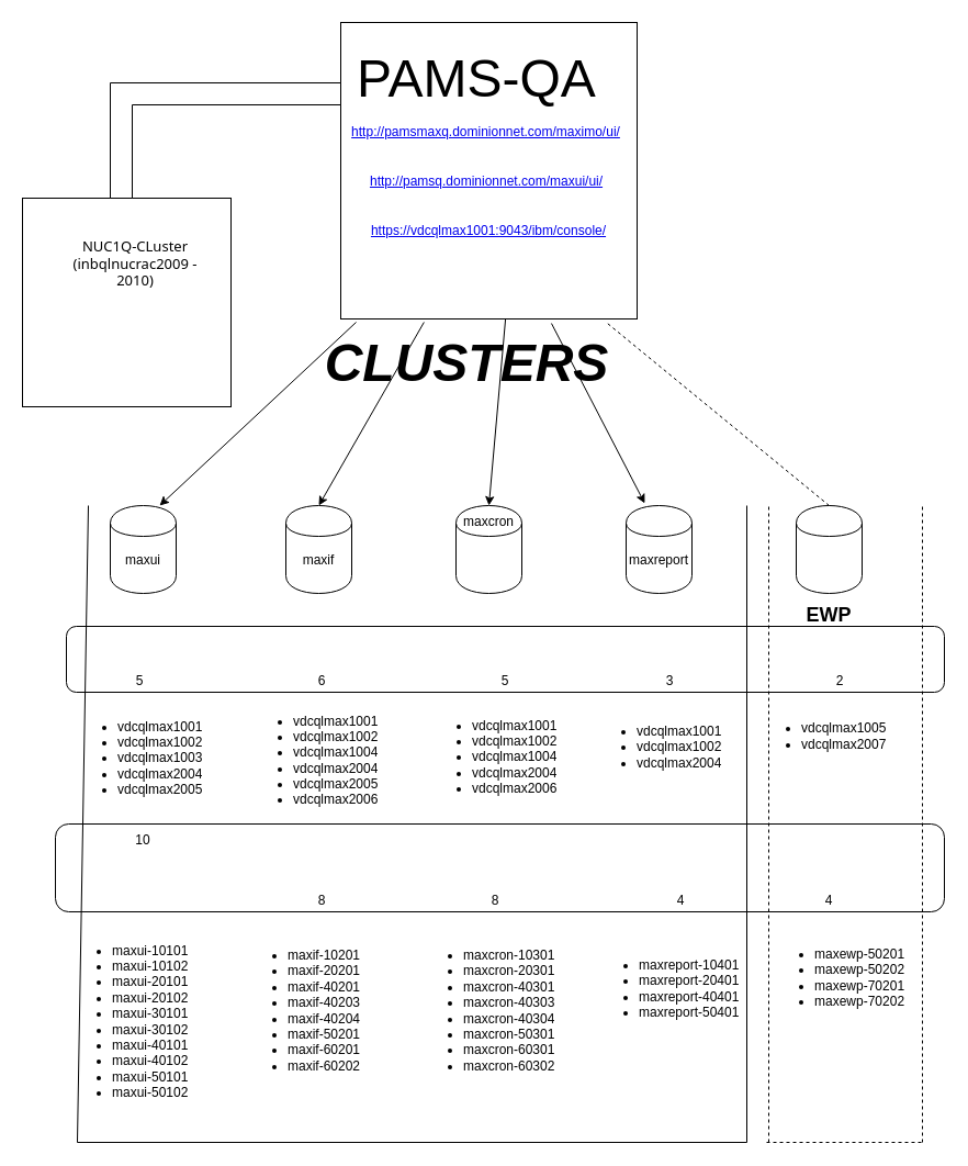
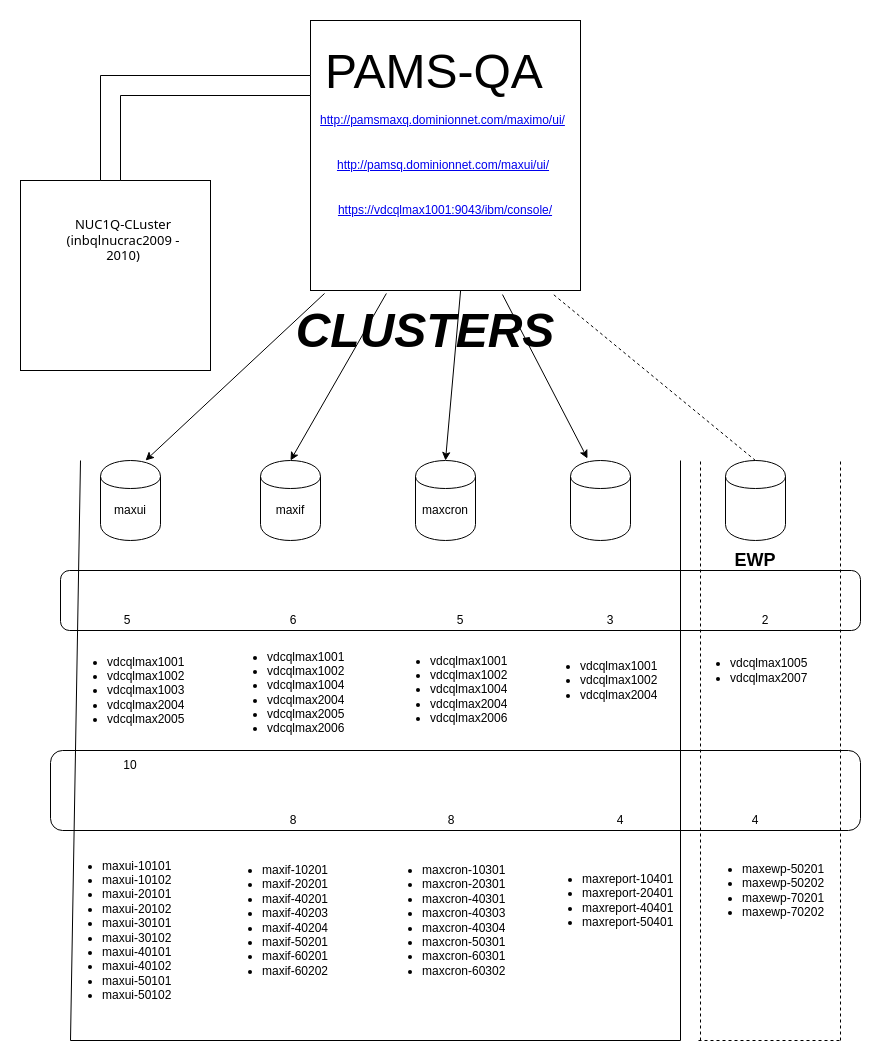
  <mxCell id="0" />
  <mxCell id="1" parent="0" />
  <mxCell value="" id="2" parent="1" vertex="1" style="whiteSpace=wrap;html=1;aspect=fixed;movable=0;resizable=0;rotatable=0;deletable=0;editable=0;connectable=0;"><mxGeometry as="geometry" height="270" width="270" y="20" x="310" /></mxCell>
  <mxCell value="&lt;font style=&quot;font-size: 48px&quot;&gt;PAMS-QA&lt;/font&gt;" id="3" parent="1" vertex="1" style="text;html=1;resizable=0;points=[];autosize=1;align=left;verticalAlign=top;spacingTop=-4;movable=0;rotatable=0;deletable=0;editable=0;connectable=0;"><mxGeometry as="geometry" height="30" width="240" y="40" x="322.5" /></mxCell>
  <mxCell value="" id="4" parent="1" vertex="1" style="shape=cylinder;whiteSpace=wrap;html=1;boundedLbl=1;backgroundOutline=1;movable=0;resizable=0;rotatable=0;deletable=0;editable=0;connectable=0;"><mxGeometry as="geometry" height="80" width="60" y="460" x="100" /></mxCell>
  <mxCell value="" id="5" parent="1" vertex="1" style="shape=cylinder;whiteSpace=wrap;html=1;boundedLbl=1;backgroundOutline=1;movable=0;resizable=0;rotatable=0;deletable=0;editable=0;connectable=0;"><mxGeometry as="geometry" height="80" width="60" y="460" x="260" /></mxCell>
  <mxCell value="" id="6" parent="1" vertex="1" style="shape=cylinder;whiteSpace=wrap;html=1;boundedLbl=1;backgroundOutline=1;movable=0;resizable=0;rotatable=0;deletable=0;editable=0;connectable=0;"><mxGeometry as="geometry" height="80" width="60" y="460" x="415" /></mxCell>
  <mxCell value="" id="7" parent="1" vertex="1" style="shape=cylinder;whiteSpace=wrap;html=1;boundedLbl=1;backgroundOutline=1;movable=0;resizable=0;rotatable=0;deletable=0;editable=0;connectable=0;"><mxGeometry as="geometry" height="80" width="60" y="460" x="570" /></mxCell>
  <mxCell value="" id="8" parent="1" vertex="1" style="shape=cylinder;whiteSpace=wrap;html=1;boundedLbl=1;backgroundOutline=1;movable=0;resizable=0;rotatable=0;deletable=0;editable=0;connectable=0;"><mxGeometry as="geometry" height="80" width="60" y="460" x="725" /></mxCell>
  <mxCell source="2" value="" id="9" parent="1" style="endArrow=classic;html=1;exitX=0.052;exitY=1.011;exitDx=0;exitDy=0;exitPerimeter=0;movable=0;resizable=0;rotatable=0;deletable=0;editable=0;connectable=0;" edge="1"><mxGeometry as="geometry" height="50" width="50" relative="1"><mxPoint as="sourcePoint" y="610" x="100" /><mxPoint as="targetPoint" y="460" x="145" /></mxGeometry></mxCell>
  <mxCell source="2" value="" id="10" parent="1" style="endArrow=classic;html=1;exitX=0.281;exitY=1.011;exitDx=0;exitDy=0;exitPerimeter=0;entryX=0.5;entryY=0;entryDx=0;entryDy=0;movable=0;resizable=0;rotatable=0;deletable=0;editable=0;connectable=0;" target="5" edge="1"><mxGeometry as="geometry" height="50" width="50" relative="1"><mxPoint as="sourcePoint" y="610" x="100" /><mxPoint as="targetPoint" y="450" x="300" /></mxGeometry></mxCell>
  <mxCell source="2" value="" id="11" parent="1" style="endArrow=classic;html=1;exitX=0.556;exitY=1;exitDx=0;exitDy=0;exitPerimeter=0;entryX=0.5;entryY=0;entryDx=0;entryDy=0;movable=0;resizable=0;rotatable=0;deletable=0;editable=0;connectable=0;" target="6" edge="1"><mxGeometry as="geometry" height="50" width="50" relative="1"><mxPoint as="sourcePoint" y="690" x="90" /><mxPoint as="targetPoint" y="640" x="140" /></mxGeometry></mxCell>
  <mxCell source="2" value="" id="12" parent="1" style="endArrow=classic;html=1;exitX=0.711;exitY=1.015;exitDx=0;exitDy=0;exitPerimeter=0;entryX=0.283;entryY=-0.025;entryDx=0;entryDy=0;entryPerimeter=0;movable=0;resizable=0;rotatable=0;deletable=0;editable=0;connectable=0;" target="7" edge="1"><mxGeometry as="geometry" height="50" width="50" relative="1"><mxPoint as="sourcePoint" y="320" x="460" /><mxPoint as="targetPoint" y="720" x="130" /></mxGeometry></mxCell>
  <mxCell source="8" value="" id="13" parent="1" style="endArrow=none;dashed=1;html=1;entryX=0.9;entryY=1.015;entryDx=0;entryDy=0;entryPerimeter=0;exitX=0.5;exitY=0;exitDx=0;exitDy=0;movable=0;resizable=0;rotatable=0;deletable=0;editable=0;connectable=0;" target="2" edge="1"><mxGeometry as="geometry" height="50" width="50" relative="1"><mxPoint as="sourcePoint" y="450" x="730" /><mxPoint as="targetPoint" y="560" x="150" /></mxGeometry></mxCell>
  <mxCell value="maxui" id="14" parent="1" vertex="1" style="text;html=1;strokeColor=none;fillColor=none;align=center;verticalAlign=middle;whiteSpace=wrap;rounded=0;movable=0;resizable=0;rotatable=0;deletable=0;editable=0;connectable=0;"><mxGeometry as="geometry" height="20" width="40" y="500" x="110" /></mxCell>
  <mxCell value="maxif" id="15" parent="1" vertex="1" style="text;html=1;strokeColor=none;fillColor=none;align=center;verticalAlign=middle;whiteSpace=wrap;rounded=0;movable=0;resizable=0;rotatable=0;deletable=0;editable=0;connectable=0;"><mxGeometry as="geometry" height="20" width="40" y="500" x="270" /></mxCell>
- <mxCell value="maxcron" id="16" parent="1" vertex="1" style="text;html=1;strokeColor=none;fillColor=none;align=center;verticalAlign=middle;whiteSpace=wrap;rounded=0;movable=0;resizable=0;rotatable=0;deletable=0;editable=0;connectable=0;"><mxGeometry x="425" y="465" as="geometry" height="20" width="40" /></mxCell>
- <mxCell value="maxreport" id="17" parent="1" vertex="1" style="text;html=1;strokeColor=none;fillColor=none;align=center;verticalAlign=middle;whiteSpace=wrap;rounded=0;movable=0;resizable=0;rotatable=0;deletable=0;editable=0;connectable=0;"><mxGeometry as="geometry" height="20" width="40" y="500" x="580" /></mxCell>
+ <mxCell value="maxcron" id="16" parent="1" vertex="1" style="text;html=1;strokeColor=none;fillColor=none;align=center;verticalAlign=middle;whiteSpace=wrap;rounded=0;movable=0;resizable=0;rotatable=0;deletable=0;editable=0;connectable=0;"><mxGeometry as="geometry" height="20" width="40" y="500" x="425" /></mxCell>
  <mxCell value="&lt;h2&gt;&lt;font style=&quot;font-size: 48px&quot;&gt;&lt;em&gt;CLUSTERS&lt;/em&gt;&lt;/font&gt;&lt;/h2&gt;" id="18" parent="1" vertex="1" style="text;html=1;strokeColor=none;fillColor=none;align=center;verticalAlign=middle;whiteSpace=wrap;rounded=0;movable=0;resizable=0;rotatable=0;deletable=0;editable=0;connectable=0;"><mxGeometry as="geometry" height="20" width="620" y="320" x="115" /></mxCell>
  <mxCell value="&lt;ul&gt;&lt;li&gt;maxui-10101&lt;/li&gt;&lt;li&gt;maxui-10102&lt;/li&gt;&lt;li&gt;maxui-20101&lt;/li&gt;&lt;li&gt;maxui-20102&lt;/li&gt;&lt;li&gt;maxui-30101&lt;/li&gt;&lt;li&gt;maxui-30102&lt;/li&gt;&lt;li&gt;maxui-40101&lt;/li&gt;&lt;li&gt;maxui-40102&lt;/li&gt;&lt;li&gt;maxui-50101&lt;/li&gt;&lt;li&gt;maxui-50102&lt;/li&gt;&lt;/ul&gt;" id="19" parent="1" vertex="1" style="text;strokeColor=none;fillColor=none;html=1;whiteSpace=wrap;verticalAlign=middle;overflow=hidden;movable=0;resizable=0;rotatable=0;deletable=0;editable=0;connectable=0;"><mxGeometry as="geometry" height="180" width="140" y="840" x="60" /></mxCell>
  <mxCell value="&lt;a href=&quot;http://pamsmaxq.dominionnet.com/maximo/ui/&quot;&gt;http://pamsmaxq.dominionnet.com/maximo/ui/&lt;/a&gt;" id="20" parent="1" vertex="1" style="text;html=1;strokeColor=none;fillColor=none;align=center;verticalAlign=middle;whiteSpace=wrap;rounded=0;movable=0;resizable=0;rotatable=0;deletable=0;editable=0;connectable=0;"><mxGeometry as="geometry" height="20" width="5" y="110" x="440" /></mxCell>
  <mxCell value="&lt;a href=&quot;http://pamsq.dominionnet.com/maximo/ui/&quot;&gt;http://pamsq.dominionnet.com/maxui/ui/&lt;/a&gt;" id="21" parent="1" vertex="1" style="text;html=1;strokeColor=none;fillColor=none;align=center;verticalAlign=middle;whiteSpace=wrap;rounded=0;movable=0;resizable=0;rotatable=0;deletable=0;editable=0;connectable=0;"><mxGeometry as="geometry" height="20" width="40" y="155" x="422.5" /></mxCell>
  <mxCell value="&lt;a href=&quot;https://vdcqlmax1001:9043/ibm/console/&quot;&gt;https://vdcqlmax1001:9043/ibm/console/&lt;/a&gt;" id="22" parent="1" vertex="1" style="text;html=1;strokeColor=none;fillColor=none;align=center;verticalAlign=middle;whiteSpace=wrap;rounded=0;movable=0;resizable=0;rotatable=0;deletable=0;editable=0;connectable=0;"><mxGeometry as="geometry" height="20" width="40" y="200" x="425" /></mxCell>
  <mxCell value="&lt;ul&gt;&lt;li&gt;maxif-10201&lt;/li&gt;&lt;li&gt;maxif-20201&lt;/li&gt;&lt;li&gt;maxif-40201&lt;/li&gt;&lt;li&gt;maxif-40203&lt;/li&gt;&lt;li&gt;maxif-40204&lt;/li&gt;&lt;li&gt;maxif-50201&lt;/li&gt;&lt;li&gt;maxif-60201&lt;/li&gt;&lt;li&gt;maxif-60202&lt;/li&gt;&lt;/ul&gt;" id="23" parent="1" vertex="1" style="text;strokeColor=none;fillColor=none;html=1;whiteSpace=wrap;verticalAlign=middle;overflow=hidden;movable=0;resizable=0;rotatable=0;deletable=0;editable=0;connectable=0;"><mxGeometry as="geometry" height="180" width="140" y="830" x="220" /></mxCell>
  <mxCell value="&lt;ul&gt;&lt;li&gt;maxcron-10301&lt;/li&gt;&lt;li&gt;maxcron-20301&lt;/li&gt;&lt;li&gt;maxcron-40301&lt;/li&gt;&lt;li&gt;maxcron-40303&lt;/li&gt;&lt;li&gt;maxcron-40304&lt;/li&gt;&lt;li&gt;maxcron-50301&lt;/li&gt;&lt;li&gt;maxcron-60301&lt;/li&gt;&lt;li&gt;maxcron-60302&lt;/li&gt;&lt;/ul&gt;" id="24" parent="1" vertex="1" style="text;strokeColor=none;fillColor=none;html=1;whiteSpace=wrap;verticalAlign=middle;overflow=hidden;movable=0;resizable=0;rotatable=0;deletable=0;editable=0;connectable=0;"><mxGeometry as="geometry" height="180" width="140" y="830" x="380" /></mxCell>
  <mxCell value="&lt;ul&gt;&lt;li&gt;maxreport-10401&lt;/li&gt;&lt;li&gt;maxreport-20401&lt;/li&gt;&lt;li&gt;maxreport-40401&lt;/li&gt;&lt;li&gt;maxreport-50401&lt;/li&gt;&lt;/ul&gt;" id="25" parent="1" vertex="1" style="text;strokeColor=none;fillColor=none;html=1;whiteSpace=wrap;verticalAlign=middle;overflow=hidden;movable=0;resizable=0;rotatable=0;deletable=0;editable=0;connectable=0;"><mxGeometry as="geometry" height="180" width="140" y="810" x="540" /></mxCell>
  <mxCell value="&lt;ul&gt;&lt;li&gt;maxewp-50201&lt;/li&gt;&lt;li&gt;maxewp-50202&lt;/li&gt;&lt;li&gt;maxewp-70201&lt;/li&gt;&lt;li&gt;maxewp-70202&lt;/li&gt;&lt;/ul&gt;" id="26" parent="1" vertex="1" style="text;strokeColor=none;fillColor=none;html=1;whiteSpace=wrap;verticalAlign=middle;overflow=hidden;movable=0;resizable=0;rotatable=0;deletable=0;editable=0;connectable=0;"><mxGeometry as="geometry" height="180" width="140" y="800" x="700" /></mxCell>
  <mxCell value="&lt;font style=&quot;font-size: 36px&quot;&gt;INSTANCES&lt;/font&gt;" id="27" parent="1" vertex="1" style="text;html=1;strokeColor=none;fillColor=none;align=center;verticalAlign=middle;whiteSpace=wrap;rounded=0;movable=0;resizable=0;rotatable=0;deletable=0;editable=0;connectable=0;"><mxGeometry as="geometry" height="20" width="40" y="780" x="380" /></mxCell>
  <mxCell value="" id="28" parent="1" vertex="1" style="rounded=1;whiteSpace=wrap;html=1;movable=0;resizable=0;rotatable=0;deletable=0;editable=0;connectable=0;"><mxGeometry as="geometry" height="80" width="810" y="750" x="50" /></mxCell>
  <mxCell value="&lt;font style=&quot;font-size: 24px&quot;&gt;SERVERS&lt;/font&gt;" id="29" parent="1" vertex="1" style="text;html=1;strokeColor=none;fillColor=none;align=center;verticalAlign=middle;whiteSpace=wrap;rounded=0;movable=0;resizable=0;rotatable=0;deletable=0;editable=0;connectable=0;"><mxGeometry as="geometry" height="80" width="68" y="560" x="383" /></mxCell>
  <mxCell value="" id="30" parent="1" vertex="1" style="rounded=1;whiteSpace=wrap;html=1;movable=0;resizable=0;rotatable=0;deletable=0;editable=0;connectable=0;"><mxGeometry as="geometry" height="60" width="800" y="570" x="60" /></mxCell>
  <mxCell value="&lt;ul&gt;&lt;li&gt;vdcqlmax1001&lt;/li&gt;&lt;li&gt;vdcqlmax1002&lt;/li&gt;&lt;li&gt;vdcqlmax1003&lt;/li&gt;&lt;li&gt;vdcqlmax2004&lt;/li&gt;&lt;li&gt;vdcqlmax2005&lt;/li&gt;&lt;/ul&gt;" id="31" parent="1" vertex="1" style="text;strokeColor=none;fillColor=none;html=1;whiteSpace=wrap;verticalAlign=middle;overflow=hidden;movable=0;resizable=0;rotatable=0;deletable=0;editable=0;connectable=0;"><mxGeometry as="geometry" height="100" width="125" y="640" x="65" /></mxCell>
  <mxCell value="&lt;ul&gt;&lt;li&gt;vdcqlmax1001&lt;/li&gt;&lt;li&gt;vdcqlmax1002&lt;/li&gt;&lt;li&gt;vdcqlmax1004&lt;/li&gt;&lt;li&gt;vdcqlmax2004&lt;/li&gt;&lt;li&gt;vdcqlmax2005&lt;/li&gt;&lt;li&gt;vdcqlmax2006&lt;/li&gt;&lt;/ul&gt;" id="32" parent="1" vertex="1" style="text;strokeColor=none;fillColor=none;html=1;whiteSpace=wrap;verticalAlign=middle;overflow=hidden;movable=0;resizable=0;rotatable=0;deletable=0;editable=0;connectable=0;"><mxGeometry as="geometry" height="110" width="135" y="635" x="225" /></mxCell>
  <mxCell value="&lt;ul&gt;&lt;li&gt;vdcqlmax1001&lt;/li&gt;&lt;li&gt;vdcqlmax1002&lt;/li&gt;&lt;li&gt;vdcqlmax1004&lt;/li&gt;&lt;li&gt;vdcqlmax2004&lt;/li&gt;&lt;li&gt;vdcqlmax2006&lt;/li&gt;&lt;/ul&gt;" id="33" parent="1" vertex="1" style="text;strokeColor=none;fillColor=none;html=1;whiteSpace=wrap;verticalAlign=middle;overflow=hidden;movable=0;resizable=0;rotatable=0;deletable=0;editable=0;connectable=0;"><mxGeometry as="geometry" height="100" width="125" y="639" x="387.5" /></mxCell>
  <mxCell value="&lt;ul&gt;&lt;li&gt;vdcqlmax1001&lt;/li&gt;&lt;li&gt;vdcqlmax1002&lt;/li&gt;&lt;li&gt;vdcqlmax2004&lt;/li&gt;&lt;/ul&gt;" id="34" parent="1" vertex="1" style="text;strokeColor=none;fillColor=none;html=1;whiteSpace=wrap;verticalAlign=middle;overflow=hidden;movable=0;resizable=0;rotatable=0;deletable=0;editable=0;connectable=0;"><mxGeometry as="geometry" height="100" width="125" y="630" x="537.5" /></mxCell>
  <mxCell value="&lt;ul&gt;&lt;li&gt;vdcqlmax1005&lt;/li&gt;&lt;li&gt;vdcqlmax2007&lt;/li&gt;&lt;/ul&gt;" id="35" parent="1" vertex="1" style="text;strokeColor=none;fillColor=none;html=1;whiteSpace=wrap;verticalAlign=middle;overflow=hidden;movable=0;resizable=0;rotatable=0;deletable=0;editable=0;connectable=0;"><mxGeometry as="geometry" height="100" width="125" y="620" x="687.5" /></mxCell>
  <mxCell value="" id="36" parent="1" style="endArrow=none;dashed=1;html=1;movable=0;resizable=0;rotatable=0;deletable=0;editable=0;connectable=0;" edge="1"><mxGeometry as="geometry" height="50" width="50" relative="1"><mxPoint as="sourcePoint" y="1040" x="700" /><mxPoint as="targetPoint" y="460" x="700" /></mxGeometry></mxCell>
  <mxCell value="" id="37" parent="1" style="endArrow=none;dashed=1;html=1;movable=0;resizable=0;rotatable=0;deletable=0;editable=0;connectable=0;" edge="1"><mxGeometry as="geometry" height="50" width="50" relative="1"><mxPoint as="sourcePoint" y="1040" x="840" /><mxPoint as="targetPoint" y="460" x="840" /></mxGeometry></mxCell>
  <mxCell value="" id="38" parent="1" style="endArrow=none;dashed=1;html=1;movable=0;resizable=0;rotatable=0;deletable=0;editable=0;connectable=0;" edge="1"><mxGeometry as="geometry" height="50" width="50" relative="1"><mxPoint as="sourcePoint" y="1040" x="839" /><mxPoint as="targetPoint" y="1040" x="697" /></mxGeometry></mxCell>
  <mxCell value="10" id="39" parent="1" vertex="1" style="text;html=1;strokeColor=none;fillColor=none;align=center;verticalAlign=middle;whiteSpace=wrap;rounded=0;movable=0;resizable=0;rotatable=0;deletable=0;editable=0;connectable=0;"><mxGeometry x="110" y="755" as="geometry" height="20" width="40" /></mxCell>
  <mxCell value="8" id="40" parent="1" vertex="1" style="text;html=1;strokeColor=none;fillColor=none;align=center;verticalAlign=middle;whiteSpace=wrap;rounded=0;movable=0;resizable=0;rotatable=0;deletable=0;editable=0;connectable=0;"><mxGeometry as="geometry" height="20" width="40" y="810" x="272.5" /></mxCell>
  <mxCell value="8" id="41" parent="1" vertex="1" style="text;html=1;strokeColor=none;fillColor=none;align=center;verticalAlign=middle;whiteSpace=wrap;rounded=0;movable=0;resizable=0;rotatable=0;deletable=0;editable=0;connectable=0;"><mxGeometry as="geometry" height="20" width="40" y="810" x="431" /></mxCell>
  <mxCell value="4" id="42" parent="1" vertex="1" style="text;html=1;strokeColor=none;fillColor=none;align=center;verticalAlign=middle;whiteSpace=wrap;rounded=0;movable=0;resizable=0;rotatable=0;deletable=0;editable=0;connectable=0;"><mxGeometry as="geometry" height="20" width="40" y="810" x="600" /></mxCell>
  <mxCell value="4" id="43" parent="1" vertex="1" style="text;html=1;strokeColor=none;fillColor=none;align=center;verticalAlign=middle;whiteSpace=wrap;rounded=0;movable=0;resizable=0;rotatable=0;deletable=0;editable=0;connectable=0;"><mxGeometry as="geometry" height="20" width="40" y="810" x="735" /></mxCell>
  <mxCell value="5" id="44" parent="1" vertex="1" style="text;html=1;strokeColor=none;fillColor=none;align=center;verticalAlign=middle;whiteSpace=wrap;rounded=0;movable=0;resizable=0;rotatable=0;deletable=0;editable=0;connectable=0;"><mxGeometry as="geometry" height="20" width="40" y="610" x="106.5" /></mxCell>
  <mxCell value="6" id="45" parent="1" vertex="1" style="text;html=1;strokeColor=none;fillColor=none;align=center;verticalAlign=middle;whiteSpace=wrap;rounded=0;movable=0;resizable=0;rotatable=0;deletable=0;editable=0;connectable=0;"><mxGeometry as="geometry" height="20" width="40" y="610" x="272.5" /></mxCell>
  <mxCell value="5" id="46" parent="1" vertex="1" style="text;html=1;strokeColor=none;fillColor=none;align=center;verticalAlign=middle;whiteSpace=wrap;rounded=0;movable=0;resizable=0;rotatable=0;deletable=0;editable=0;connectable=0;"><mxGeometry as="geometry" height="20" width="40" y="610" x="440" /></mxCell>
  <mxCell value="3" id="47" parent="1" vertex="1" style="text;html=1;strokeColor=none;fillColor=none;align=center;verticalAlign=middle;whiteSpace=wrap;rounded=0;movable=0;resizable=0;rotatable=0;deletable=0;editable=0;connectable=0;"><mxGeometry as="geometry" height="20" width="40" y="610" x="590" /></mxCell>
  <mxCell value="2" id="48" parent="1" vertex="1" style="text;html=1;strokeColor=none;fillColor=none;align=center;verticalAlign=middle;whiteSpace=wrap;rounded=0;movable=0;resizable=0;rotatable=0;deletable=0;editable=0;connectable=0;"><mxGeometry as="geometry" height="20" width="40" y="610" x="745" /></mxCell>
  <mxCell value="" id="49" parent="1" style="endArrow=none;html=1;movable=0;resizable=0;rotatable=0;deletable=0;editable=0;connectable=0;" edge="1"><mxGeometry as="geometry" height="50" width="50" relative="1"><mxPoint as="sourcePoint" y="1040" x="70" /><mxPoint as="targetPoint" y="460" x="80" /></mxGeometry></mxCell>
  <mxCell value="" id="50" parent="1" style="endArrow=none;html=1;movable=0;resizable=0;rotatable=0;deletable=0;editable=0;connectable=0;" edge="1"><mxGeometry as="geometry" height="50" width="50" relative="1"><mxPoint as="sourcePoint" y="1040" x="680" /><mxPoint as="targetPoint" y="1040" x="70" /></mxGeometry></mxCell>
  <mxCell value="" id="51" parent="1" style="endArrow=none;html=1;movable=0;resizable=0;rotatable=0;deletable=0;editable=0;connectable=0;" edge="1"><mxGeometry as="geometry" height="50" width="50" relative="1"><mxPoint as="sourcePoint" y="1040" x="680" /><mxPoint as="targetPoint" y="460" x="680" /></mxGeometry></mxCell>
  <mxCell value="&lt;strong&gt;&lt;font style=&quot;font-size: 18px&quot;&gt;EWP&lt;/font&gt;&lt;/strong&gt;" id="52" parent="1" vertex="1" style="text;html=1;strokeColor=none;fillColor=none;align=center;verticalAlign=middle;whiteSpace=wrap;rounded=0;movable=0;resizable=0;rotatable=0;deletable=0;editable=0;connectable=0;"><mxGeometry as="geometry" height="20" width="40" y="550" x="735" /></mxCell>
  <mxCell value="" id="53" parent="1" vertex="1" style="whiteSpace=wrap;html=1;aspect=fixed;movable=0;resizable=0;rotatable=0;deletable=0;editable=0;connectable=0;"><mxGeometry as="geometry" height="190" width="190" y="180" x="20" /></mxCell>
  <mxCell value="&lt;font face=&quot;Segoe UI&quot; size=&quot;2&quot;&gt;NUC1Q-CLuster (inbqlnucrac2009 - 2010)&lt;/font&gt;" id="54" parent="1" vertex="1" style="text;html=1;strokeColor=none;fillColor=none;align=center;verticalAlign=middle;whiteSpace=wrap;rounded=0;movable=0;resizable=0;rotatable=0;deletable=0;editable=0;connectable=0;"><mxGeometry as="geometry" height="80" width="150" y="200" x="48" /></mxCell>
  <mxCell value="" id="55" parent="1" vertex="1" style="shape=corner;whiteSpace=wrap;html=1;movable=0;resizable=0;rotatable=0;deletable=0;editable=0;connectable=0;"><mxGeometry as="geometry" height="105" width="210" y="75" x="100" /></mxCell>
